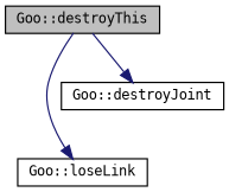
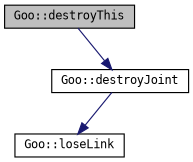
  digraph {
    fontname="DejaVu Sans Mono"
    rankdir=TB
    node [color=black fillcolor=white fontname="DejaVu Sans Mono" fontsize=10 shape=record style=filled]
    edge [color=midnightblue fontname="DejaVu Sans Mono" fontsize=10 labelfontname=Helvetica labelfontsize=10 style=solid]
    n1 [fillcolor=grey75 fontcolor=black height=0.2 label="Goo::destroyThis" width=0.4]
    n2 [height=0.2 label="Goo::loseLink" width=0.4]
    n3 [height=0.2 label="Goo::destroyJoint" width=0.4]
-   n1 -> n2
+   n3 -> n2
    n1 -> n3
  }
